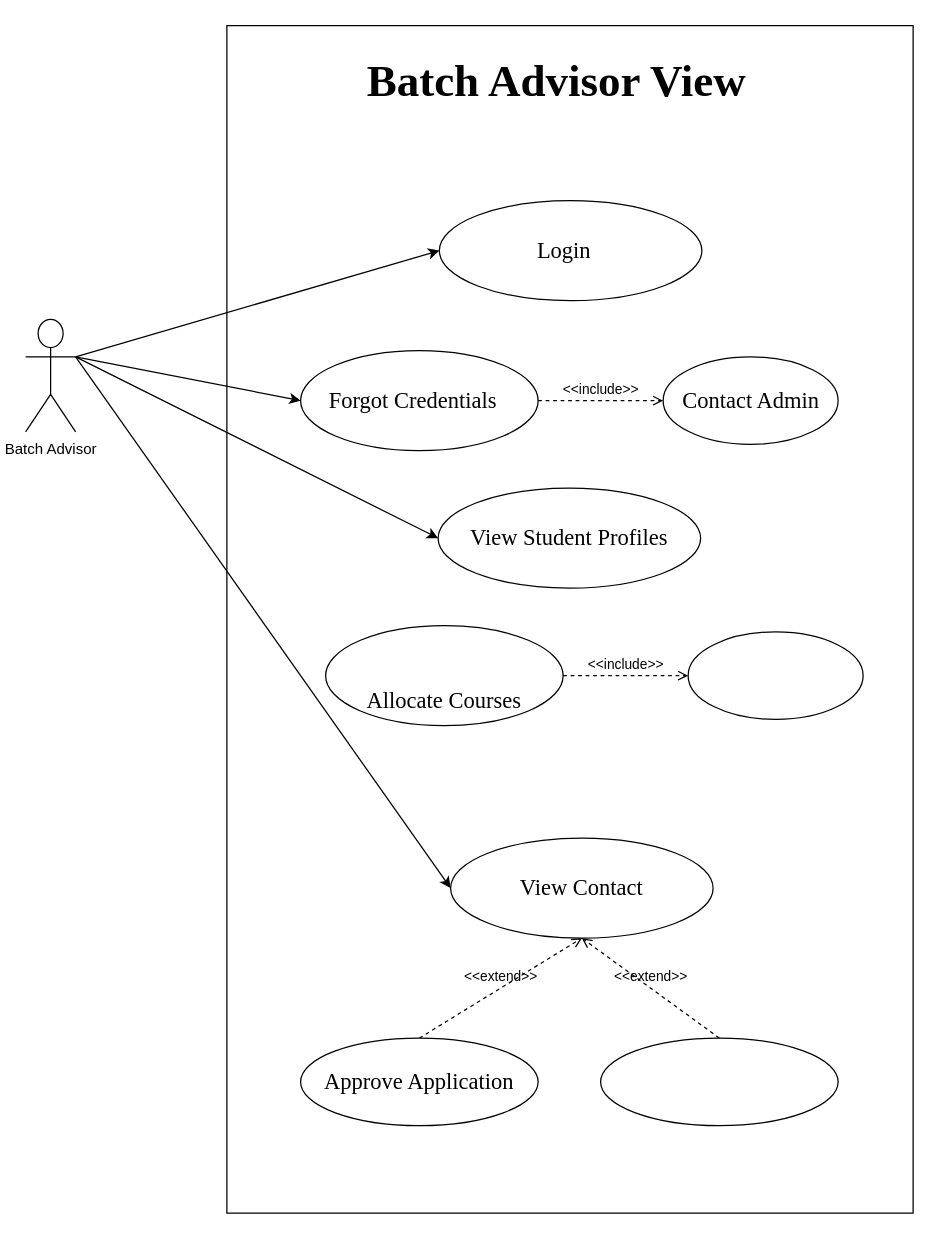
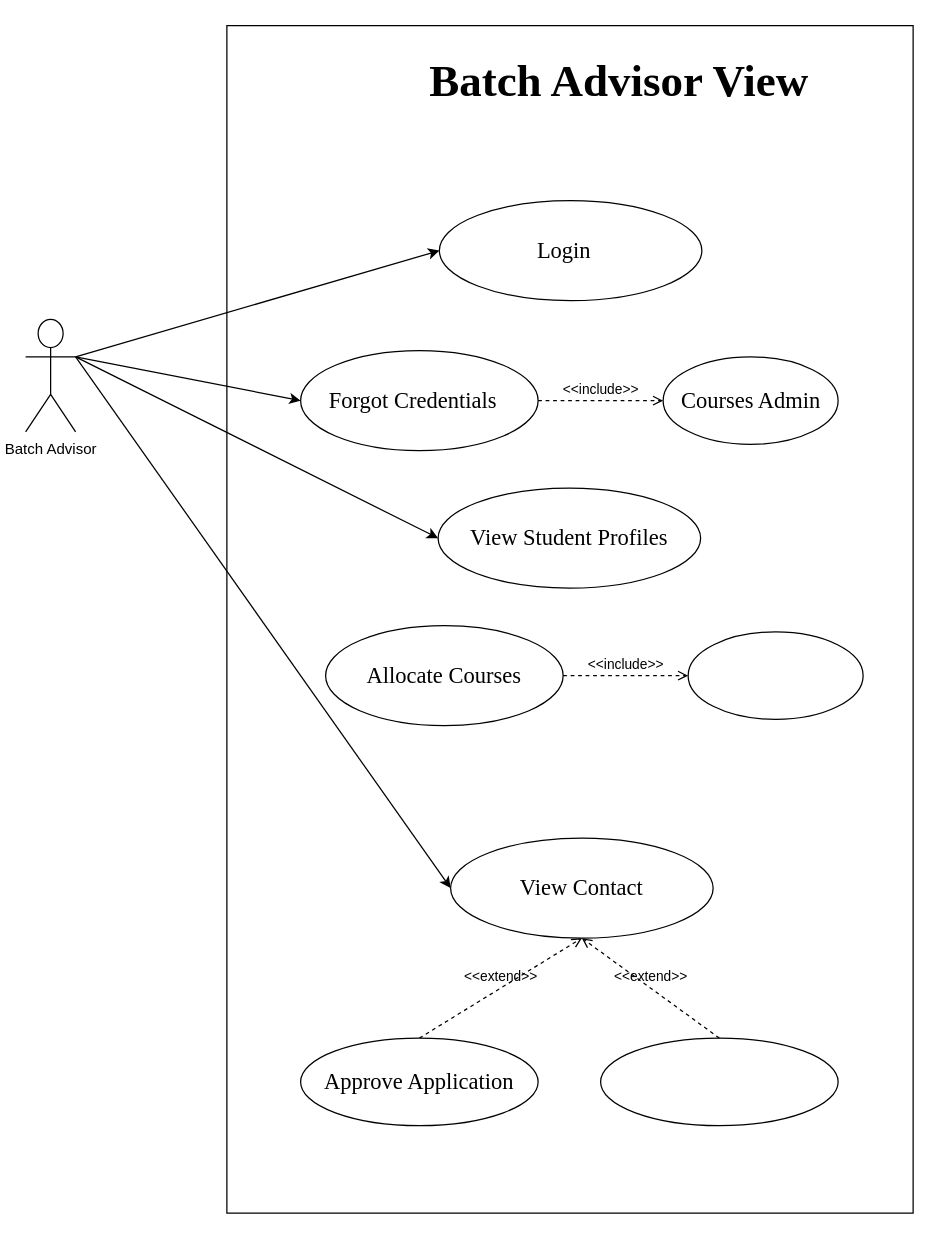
  <mxCell id="0" />
  <mxCell id="1" parent="0" />
  <mxCell id="2" value="" style="rounded=0;whiteSpace=wrap;html=1;" vertex="1" parent="1"><mxGeometry x="181" y="20" width="549" height="950" as="geometry" /></mxCell>
  <mxCell id="3" value="" style="group" vertex="1" connectable="0" parent="1"><mxGeometry x="351" y="160" width="210" height="80" as="geometry" /></mxCell>
  <mxCell id="4" value="" style="ellipse;whiteSpace=wrap;html=1;" vertex="1" parent="3"><mxGeometry width="210" height="80" as="geometry" /></mxCell>
  <mxCell id="5" value="&lt;font face=&quot;Tahoma&quot; style=&quot;font-size: 18px;&quot;&gt;Login&lt;/font&gt;" style="text;html=1;align=center;verticalAlign=middle;whiteSpace=wrap;rounded=0;" vertex="1" parent="3"><mxGeometry x="70" y="25" width="60" height="30" as="geometry" /></mxCell>
  <mxCell id="6" value="" style="group" vertex="1" connectable="0" parent="1"><mxGeometry x="350" y="390" width="210" height="80" as="geometry" /></mxCell>
  <mxCell id="7" value="" style="ellipse;whiteSpace=wrap;html=1;" vertex="1" parent="6"><mxGeometry width="210" height="80" as="geometry" /></mxCell>
  <mxCell id="8" value="&lt;font face=&quot;Tahoma&quot; style=&quot;font-size: 18px;&quot;&gt;View Student Profiles&lt;/font&gt;" style="text;html=1;align=center;verticalAlign=middle;whiteSpace=wrap;rounded=0;" vertex="1" parent="6"><mxGeometry x="10" y="25" width="190" height="30" as="geometry" /></mxCell>
  <mxCell id="9" value="Batch Advisor" style="shape=umlActor;verticalLabelPosition=bottom;verticalAlign=top;html=1;outlineConnect=0;" vertex="1" parent="1"><mxGeometry x="20" y="255" width="40" height="90" as="geometry" /></mxCell>
  <mxCell id="10" value="" style="endArrow=classic;html=1;rounded=0;exitX=1;exitY=0.333;exitDx=0;exitDy=0;exitPerimeter=0;entryX=0;entryY=0.5;entryDx=0;entryDy=0;" edge="1" parent="1" source="9" target="4"><mxGeometry width="50" height="50" relative="1" as="geometry"><mxPoint x="70" y="645" as="sourcePoint" /><mxPoint x="340" y="205" as="targetPoint" /></mxGeometry></mxCell>
  <mxCell id="11" value="" style="endArrow=classic;html=1;rounded=0;exitX=1;exitY=0.333;exitDx=0;exitDy=0;exitPerimeter=0;entryX=0;entryY=0.5;entryDx=0;entryDy=0;" edge="1" parent="1" source="9" target="7"><mxGeometry width="50" height="50" relative="1" as="geometry"><mxPoint x="70" y="295" as="sourcePoint" /><mxPoint x="350" y="215" as="targetPoint" /></mxGeometry></mxCell>
- <mxCell id="12" value="&lt;font face=&quot;Times New Roman&quot; style=&quot;font-size: 36px;&quot;&gt;&lt;b style=&quot;&quot;&gt;Batch Advisor View&lt;/b&gt;&lt;/font&gt;" style="text;html=1;align=center;verticalAlign=middle;whiteSpace=wrap;rounded=0;" vertex="1" parent="1"><mxGeometry x="225" y="40" width="440" height="50" as="geometry" /></mxCell>
+ <mxCell id="12" value="&lt;font face=&quot;Times New Roman&quot; style=&quot;font-size: 36px;&quot;&gt;&lt;b style=&quot;&quot;&gt;Batch Advisor View&lt;/b&gt;&lt;/font&gt;" style="text;html=1;align=center;verticalAlign=middle;whiteSpace=wrap;rounded=0;" vertex="1" parent="1"><mxGeometry x="275" y="40" width="440" height="50" as="geometry" /></mxCell>
  <mxCell id="13" value="" style="group" vertex="1" connectable="0" parent="1"><mxGeometry x="260" y="500" width="190" height="80" as="geometry" /></mxCell>
  <mxCell id="14" value="" style="ellipse;whiteSpace=wrap;html=1;" vertex="1" parent="13"><mxGeometry width="190" height="80" as="geometry" /></mxCell>
- <mxCell id="15" value="&lt;font face=&quot;Tahoma&quot; style=&quot;font-size: 18px;&quot;&gt;Allocate Courses&lt;/font&gt;" style="text;html=1;align=center;verticalAlign=middle;whiteSpace=wrap;rounded=0;" vertex="1" parent="13"><mxGeometry x="9.048" y="45" width="171.905" height="30" as="geometry" /></mxCell>
+ <mxCell id="15" value="&lt;font face=&quot;Tahoma&quot; style=&quot;font-size: 18px;&quot;&gt;Allocate Courses&lt;/font&gt;" style="text;html=1;align=center;verticalAlign=middle;whiteSpace=wrap;rounded=0;" vertex="1" parent="13"><mxGeometry x="9.048" y="25" width="171.905" height="30" as="geometry" /></mxCell>
  <mxCell id="16" value="&amp;lt;&amp;lt;include&amp;gt;&amp;gt;" style="html=1;verticalAlign=bottom;labelBackgroundColor=none;endArrow=open;endFill=0;dashed=1;rounded=0;exitX=1;exitY=0.5;exitDx=0;exitDy=0;entryX=0;entryY=0.5;entryDx=0;entryDy=0;" edge="1" parent="1" source="14" target="29"><mxGeometry width="160" relative="1" as="geometry"><mxPoint x="450" y="524.38" as="sourcePoint" /><mxPoint x="550" y="530" as="targetPoint" /></mxGeometry></mxCell>
  <mxCell id="17" value="" style="group" vertex="1" connectable="0" parent="1"><mxGeometry x="360" y="670" width="210" height="80" as="geometry" /></mxCell>
  <mxCell id="18" value="" style="ellipse;whiteSpace=wrap;html=1;" vertex="1" parent="17"><mxGeometry width="210" height="80" as="geometry" /></mxCell>
  <mxCell id="19" value="&lt;font face=&quot;Tahoma&quot; style=&quot;font-size: 18px;&quot;&gt;View Contact&lt;/font&gt;" style="text;html=1;align=center;verticalAlign=middle;whiteSpace=wrap;rounded=0;" vertex="1" parent="17"><mxGeometry x="10" y="25" width="190" height="30" as="geometry" /></mxCell>
  <mxCell id="20" value="" style="group" vertex="1" connectable="0" parent="1"><mxGeometry x="480" y="830" width="190" height="70" as="geometry" /></mxCell>
  <mxCell id="21" value="" style="ellipse;whiteSpace=wrap;html=1;" vertex="1" parent="20"><mxGeometry width="190" height="70" as="geometry" /></mxCell>
  <mxCell id="22" value="&amp;lt;&amp;lt;extend&amp;gt;&amp;gt;" style="html=1;verticalAlign=bottom;labelBackgroundColor=none;endArrow=open;endFill=0;dashed=1;rounded=0;exitX=0.5;exitY=0;exitDx=0;exitDy=0;entryX=0.5;entryY=1;entryDx=0;entryDy=0;" edge="1" parent="1" source="26" target="18"><mxGeometry width="160" relative="1" as="geometry"><mxPoint x="250" y="790" as="sourcePoint" /><mxPoint x="410" y="790" as="targetPoint" /></mxGeometry></mxCell>
  <mxCell id="23" value="&amp;lt;&amp;lt;extend&amp;gt;&amp;gt;" style="html=1;verticalAlign=bottom;labelBackgroundColor=none;endArrow=open;endFill=0;dashed=1;rounded=0;exitX=0.5;exitY=0;exitDx=0;exitDy=0;entryX=0.5;entryY=1;entryDx=0;entryDy=0;" edge="1" parent="1" source="21" target="18"><mxGeometry width="160" relative="1" as="geometry"><mxPoint x="410" y="780" as="sourcePoint" /><mxPoint x="440" y="760" as="targetPoint" /></mxGeometry></mxCell>
  <mxCell id="24" value="" style="endArrow=classic;html=1;rounded=0;exitX=1;exitY=0.333;exitDx=0;exitDy=0;exitPerimeter=0;entryX=0;entryY=0.5;entryDx=0;entryDy=0;" edge="1" parent="1" source="9" target="18"><mxGeometry width="50" height="50" relative="1" as="geometry"><mxPoint x="70" y="295" as="sourcePoint" /><mxPoint x="279" y="433" as="targetPoint" /></mxGeometry></mxCell>
  <mxCell id="25" value="" style="group" vertex="1" connectable="0" parent="1"><mxGeometry x="240" y="830" width="190" height="70" as="geometry" /></mxCell>
  <mxCell id="26" value="" style="ellipse;whiteSpace=wrap;html=1;" vertex="1" parent="25"><mxGeometry width="190" height="70" as="geometry" /></mxCell>
  <mxCell id="27" value="&lt;font face=&quot;Tahoma&quot; style=&quot;font-size: 18px;&quot;&gt;Approve Application&lt;/font&gt;" style="text;html=1;align=center;verticalAlign=middle;whiteSpace=wrap;rounded=0;" vertex="1" parent="25"><mxGeometry x="9.048" y="21.875" width="171.905" height="26.25" as="geometry" /></mxCell>
  <mxCell id="28" value="" style="group" vertex="1" connectable="0" parent="1"><mxGeometry x="550" y="505" width="140" height="70" as="geometry" /></mxCell>
  <mxCell id="29" value="" style="ellipse;whiteSpace=wrap;html=1;" vertex="1" parent="28"><mxGeometry width="140" height="70" as="geometry" /></mxCell>
  <mxCell id="30" value="" style="group" vertex="1" connectable="0" parent="1"><mxGeometry x="240" y="280" width="190" height="80" as="geometry" /></mxCell>
  <mxCell id="31" value="" style="ellipse;whiteSpace=wrap;html=1;" vertex="1" parent="30"><mxGeometry width="190" height="80" as="geometry" /></mxCell>
  <mxCell id="32" value="&lt;font face=&quot;Tahoma&quot; style=&quot;font-size: 18px;&quot;&gt;Forgot Credentials&lt;span style=&quot;white-space: pre;&quot;&gt;&#09;&lt;/span&gt;&lt;/font&gt;" style="text;html=1;align=center;verticalAlign=middle;whiteSpace=wrap;rounded=0;" vertex="1" parent="30"><mxGeometry x="9.048" y="25" width="171.905" height="30" as="geometry" /></mxCell>
  <mxCell id="33" value="&amp;lt;&amp;lt;include&amp;gt;&amp;gt;" style="html=1;verticalAlign=bottom;labelBackgroundColor=none;endArrow=open;endFill=0;dashed=1;rounded=0;exitX=1;exitY=0.5;exitDx=0;exitDy=0;entryX=0;entryY=0.5;entryDx=0;entryDy=0;" edge="1" parent="1" source="31" target="35"><mxGeometry width="160" relative="1" as="geometry"><mxPoint x="430" y="299.38" as="sourcePoint" /><mxPoint x="530" y="320" as="targetPoint" /></mxGeometry></mxCell>
  <mxCell id="34" value="" style="group" vertex="1" connectable="0" parent="1"><mxGeometry x="530" y="285" width="140" height="70" as="geometry" /></mxCell>
  <mxCell id="35" value="" style="ellipse;whiteSpace=wrap;html=1;" vertex="1" parent="34"><mxGeometry width="140" height="70" as="geometry" /></mxCell>
- <mxCell id="36" value="&lt;font face=&quot;Tahoma&quot; style=&quot;font-size: 18px;&quot;&gt;Contact Admin&lt;/font&gt;" style="text;html=1;align=center;verticalAlign=middle;whiteSpace=wrap;rounded=0;" vertex="1" parent="34"><mxGeometry x="6.667" y="21.875" width="126.667" height="26.25" as="geometry" /></mxCell>
+ <mxCell id="36" value="&lt;font face=&quot;Tahoma&quot; style=&quot;font-size: 18px;&quot;&gt;Courses Admin&lt;/font&gt;" style="text;html=1;align=center;verticalAlign=middle;whiteSpace=wrap;rounded=0;" vertex="1" parent="34"><mxGeometry x="6.667" y="21.875" width="126.667" height="26.25" as="geometry" /></mxCell>
  <mxCell id="37" value="" style="endArrow=classic;html=1;rounded=0;exitX=1;exitY=0.333;exitDx=0;exitDy=0;exitPerimeter=0;entryX=0;entryY=0.5;entryDx=0;entryDy=0;" edge="1" parent="1" source="9" target="31"><mxGeometry width="50" height="50" relative="1" as="geometry"><mxPoint x="70" y="295" as="sourcePoint" /><mxPoint x="340" y="440" as="targetPoint" /></mxGeometry></mxCell>
